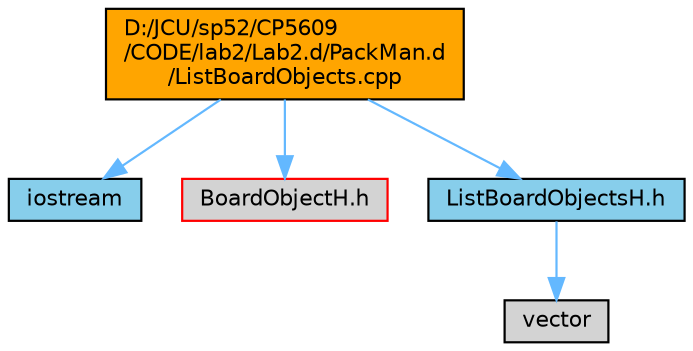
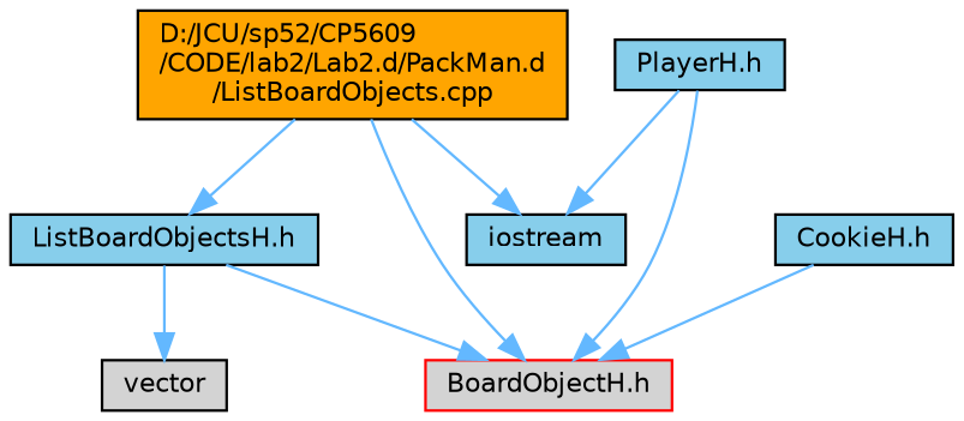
  digraph {
    node [color=black fillcolor=skyblue fontname=Helvetica fontsize=10 shape=box style=filled]
    edge [color=steelblue1 fontname=Helvetica fontsize=10 labelfontname=Helvetica labelfontsize=10 style=solid]
    n1 [fillcolor=orange fontcolor=black height=0.2 label="D:/JCU/sp52/CP5609\l/CODE/lab2/Lab2.d/PackMan.d\l/ListBoardObjects.cpp" width=0.4]
    n2 [height=0.2 label=iostream width=0.4]
    n3 [color=red fillcolor=lightgrey height=0.2 label="BoardObjectH.h" width=0.4]
    n4 [height=0.2 label="ListBoardObjectsH.h" width=0.4]
    n5 [fillcolor=lightgrey height=0.2 label=vector width=0.4]
+   n6 [height=0.2 label="PlayerH.h" width=0.4]
+   n7 [height=0.2 label="CookieH.h" width=0.4]
    n1 -> n2
    n1 -> n3
    n1 -> n4
+   n4 -> n3
    n4 -> n5
+   n6 -> n2
+   n6 -> n3
+   n7 -> n3
  }
